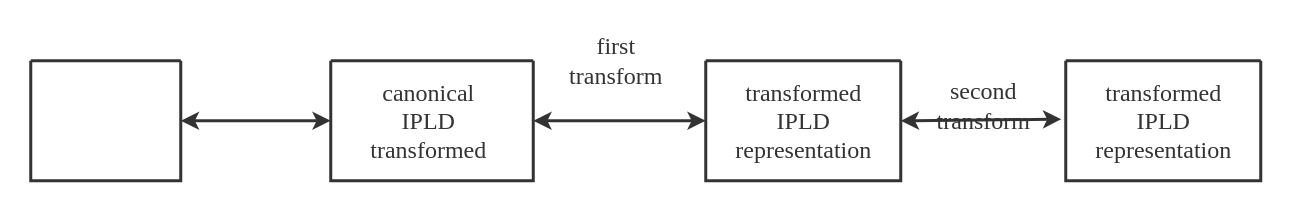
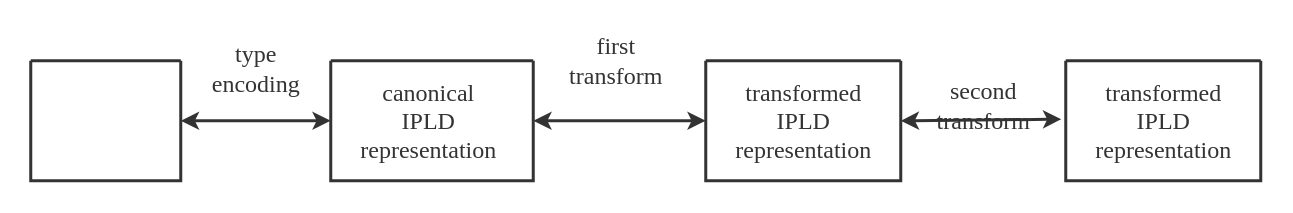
  <mxCell id="0" />
  <mxCell id="1" parent="0" />
  <mxCell id="2" style="edgeStyle=none;html=1;exitX=1;exitY=0.5;exitDx=0;exitDy=0;entryX=0;entryY=0.5;entryDx=0;entryDy=0;fontFamily=Verdana;fontSize=16;fontColor=#333333;strokeWidth=2;strokeColor=#333333;startArrow=classic;startFill=1;" parent="1" source="3" target="4" edge="1"><mxGeometry relative="1" as="geometry" /></mxCell>
  <mxCell id="3" value="" style="swimlane;startSize=0;strokeWidth=2;strokeColor=#333333;" parent="1" vertex="1"><mxGeometry x="20" y="40" width="100" height="80" as="geometry" /></mxCell>
  <mxCell id="4" value="" style="swimlane;startSize=0;strokeWidth=2;strokeColor=#333333;" parent="1" vertex="1"><mxGeometry x="220" y="40" width="135" height="80" as="geometry" /></mxCell>
- <mxCell id="5" value="&lt;font color=&quot;#333333&quot; face=&quot;Verdana&quot;&gt;&lt;span style=&quot;font-size: 16px&quot;&gt;canonical&lt;br&gt;IPLD&lt;br&gt;transformed&lt;/span&gt;&lt;/font&gt;" style="text;html=1;align=center;verticalAlign=middle;resizable=0;points=[];autosize=1;strokeColor=none;fillColor=none;" parent="4" vertex="1"><mxGeometry y="15" width="130" height="50" as="geometry" /></mxCell>
+ <mxCell id="5" value="&lt;font color=&quot;#333333&quot; face=&quot;Verdana&quot;&gt;&lt;span style=&quot;font-size: 16px&quot;&gt;canonical&lt;br&gt;IPLD&lt;br&gt;representation&lt;/span&gt;&lt;/font&gt;" style="text;html=1;align=center;verticalAlign=middle;resizable=0;points=[];autosize=1;strokeColor=none;fillColor=none;" parent="4" vertex="1"><mxGeometry y="15" width="130" height="50" as="geometry" /></mxCell>
+ <mxCell id="6" value="&lt;font color=&quot;#333333&quot; face=&quot;Verdana&quot;&gt;&lt;span style=&quot;font-size: 16px&quot;&gt;type&lt;br&gt;encoding&lt;/span&gt;&lt;/font&gt;" style="text;html=1;align=center;verticalAlign=middle;resizable=0;points=[];autosize=1;strokeColor=none;fillColor=none;" parent="1" vertex="1"><mxGeometry x="125" y="25" width="90" height="40" as="geometry" /></mxCell>
  <mxCell id="7" value="" style="swimlane;startSize=0;strokeWidth=2;strokeColor=#333333;" parent="1" vertex="1"><mxGeometry x="470" y="40" width="130" height="80" as="geometry" /></mxCell>
  <mxCell id="8" value="&lt;font color=&quot;#333333&quot; face=&quot;Verdana&quot;&gt;&lt;span style=&quot;font-size: 16px&quot;&gt;transformed&lt;br&gt;IPLD&lt;br&gt;representation&lt;/span&gt;&lt;/font&gt;" style="text;html=1;align=center;verticalAlign=middle;resizable=0;points=[];autosize=1;strokeColor=none;fillColor=none;" parent="7" vertex="1"><mxGeometry y="15" width="130" height="50" as="geometry" /></mxCell>
  <mxCell id="9" style="edgeStyle=none;html=1;exitX=1;exitY=0.5;exitDx=0;exitDy=0;fontFamily=Verdana;fontSize=16;fontColor=#333333;strokeWidth=2;strokeColor=#333333;entryX=0;entryY=0.5;entryDx=0;entryDy=0;startArrow=classic;startFill=1;" parent="1" source="4" target="7" edge="1"><mxGeometry relative="1" as="geometry"><mxPoint x="130" y="90" as="sourcePoint" /><mxPoint x="430" y="90" as="targetPoint" /></mxGeometry></mxCell>
  <mxCell id="10" value="&lt;font color=&quot;#333333&quot; face=&quot;Verdana&quot;&gt;&lt;span style=&quot;font-size: 16px&quot;&gt;first&lt;br&gt;transform&lt;/span&gt;&lt;/font&gt;" style="text;html=1;align=center;verticalAlign=middle;resizable=0;points=[];autosize=1;strokeColor=none;fillColor=none;" parent="1" vertex="1"><mxGeometry x="365" y="20" width="90" height="40" as="geometry" /></mxCell>
  <mxCell id="11" value="" style="swimlane;startSize=0;strokeWidth=2;strokeColor=#333333;" parent="1" vertex="1"><mxGeometry x="710" y="40" width="130" height="80" as="geometry" /></mxCell>
  <mxCell id="12" value="&lt;font color=&quot;#333333&quot; face=&quot;Verdana&quot;&gt;&lt;span style=&quot;font-size: 16px&quot;&gt;transformed&lt;br&gt;IPLD&lt;br&gt;representation&lt;/span&gt;&lt;/font&gt;" style="text;html=1;align=center;verticalAlign=middle;resizable=0;points=[];autosize=1;strokeColor=none;fillColor=none;" parent="11" vertex="1"><mxGeometry y="15" width="130" height="50" as="geometry" /></mxCell>
  <mxCell id="13" value="&lt;font color=&quot;#333333&quot; face=&quot;Verdana&quot;&gt;&lt;span style=&quot;font-size: 16px&quot;&gt;second&lt;br&gt;transform&lt;/span&gt;&lt;/font&gt;" style="text;html=1;align=center;verticalAlign=middle;resizable=0;points=[];autosize=1;strokeColor=none;fillColor=none;" parent="1" vertex="1"><mxGeometry x="610" y="50" width="90" height="40" as="geometry" /></mxCell>
  <mxCell id="14" style="edgeStyle=none;html=1;fontFamily=Verdana;fontSize=16;fontColor=#333333;strokeWidth=2;strokeColor=#333333;entryX=-0.023;entryY=0.48;entryDx=0;entryDy=0;entryPerimeter=0;exitX=1;exitY=0.5;exitDx=0;exitDy=0;startArrow=classic;startFill=1;" parent="1" source="7" target="12" edge="1"><mxGeometry relative="1" as="geometry"><mxPoint x="630" y="135" as="sourcePoint" /><mxPoint x="700" y="80" as="targetPoint" /></mxGeometry></mxCell>
